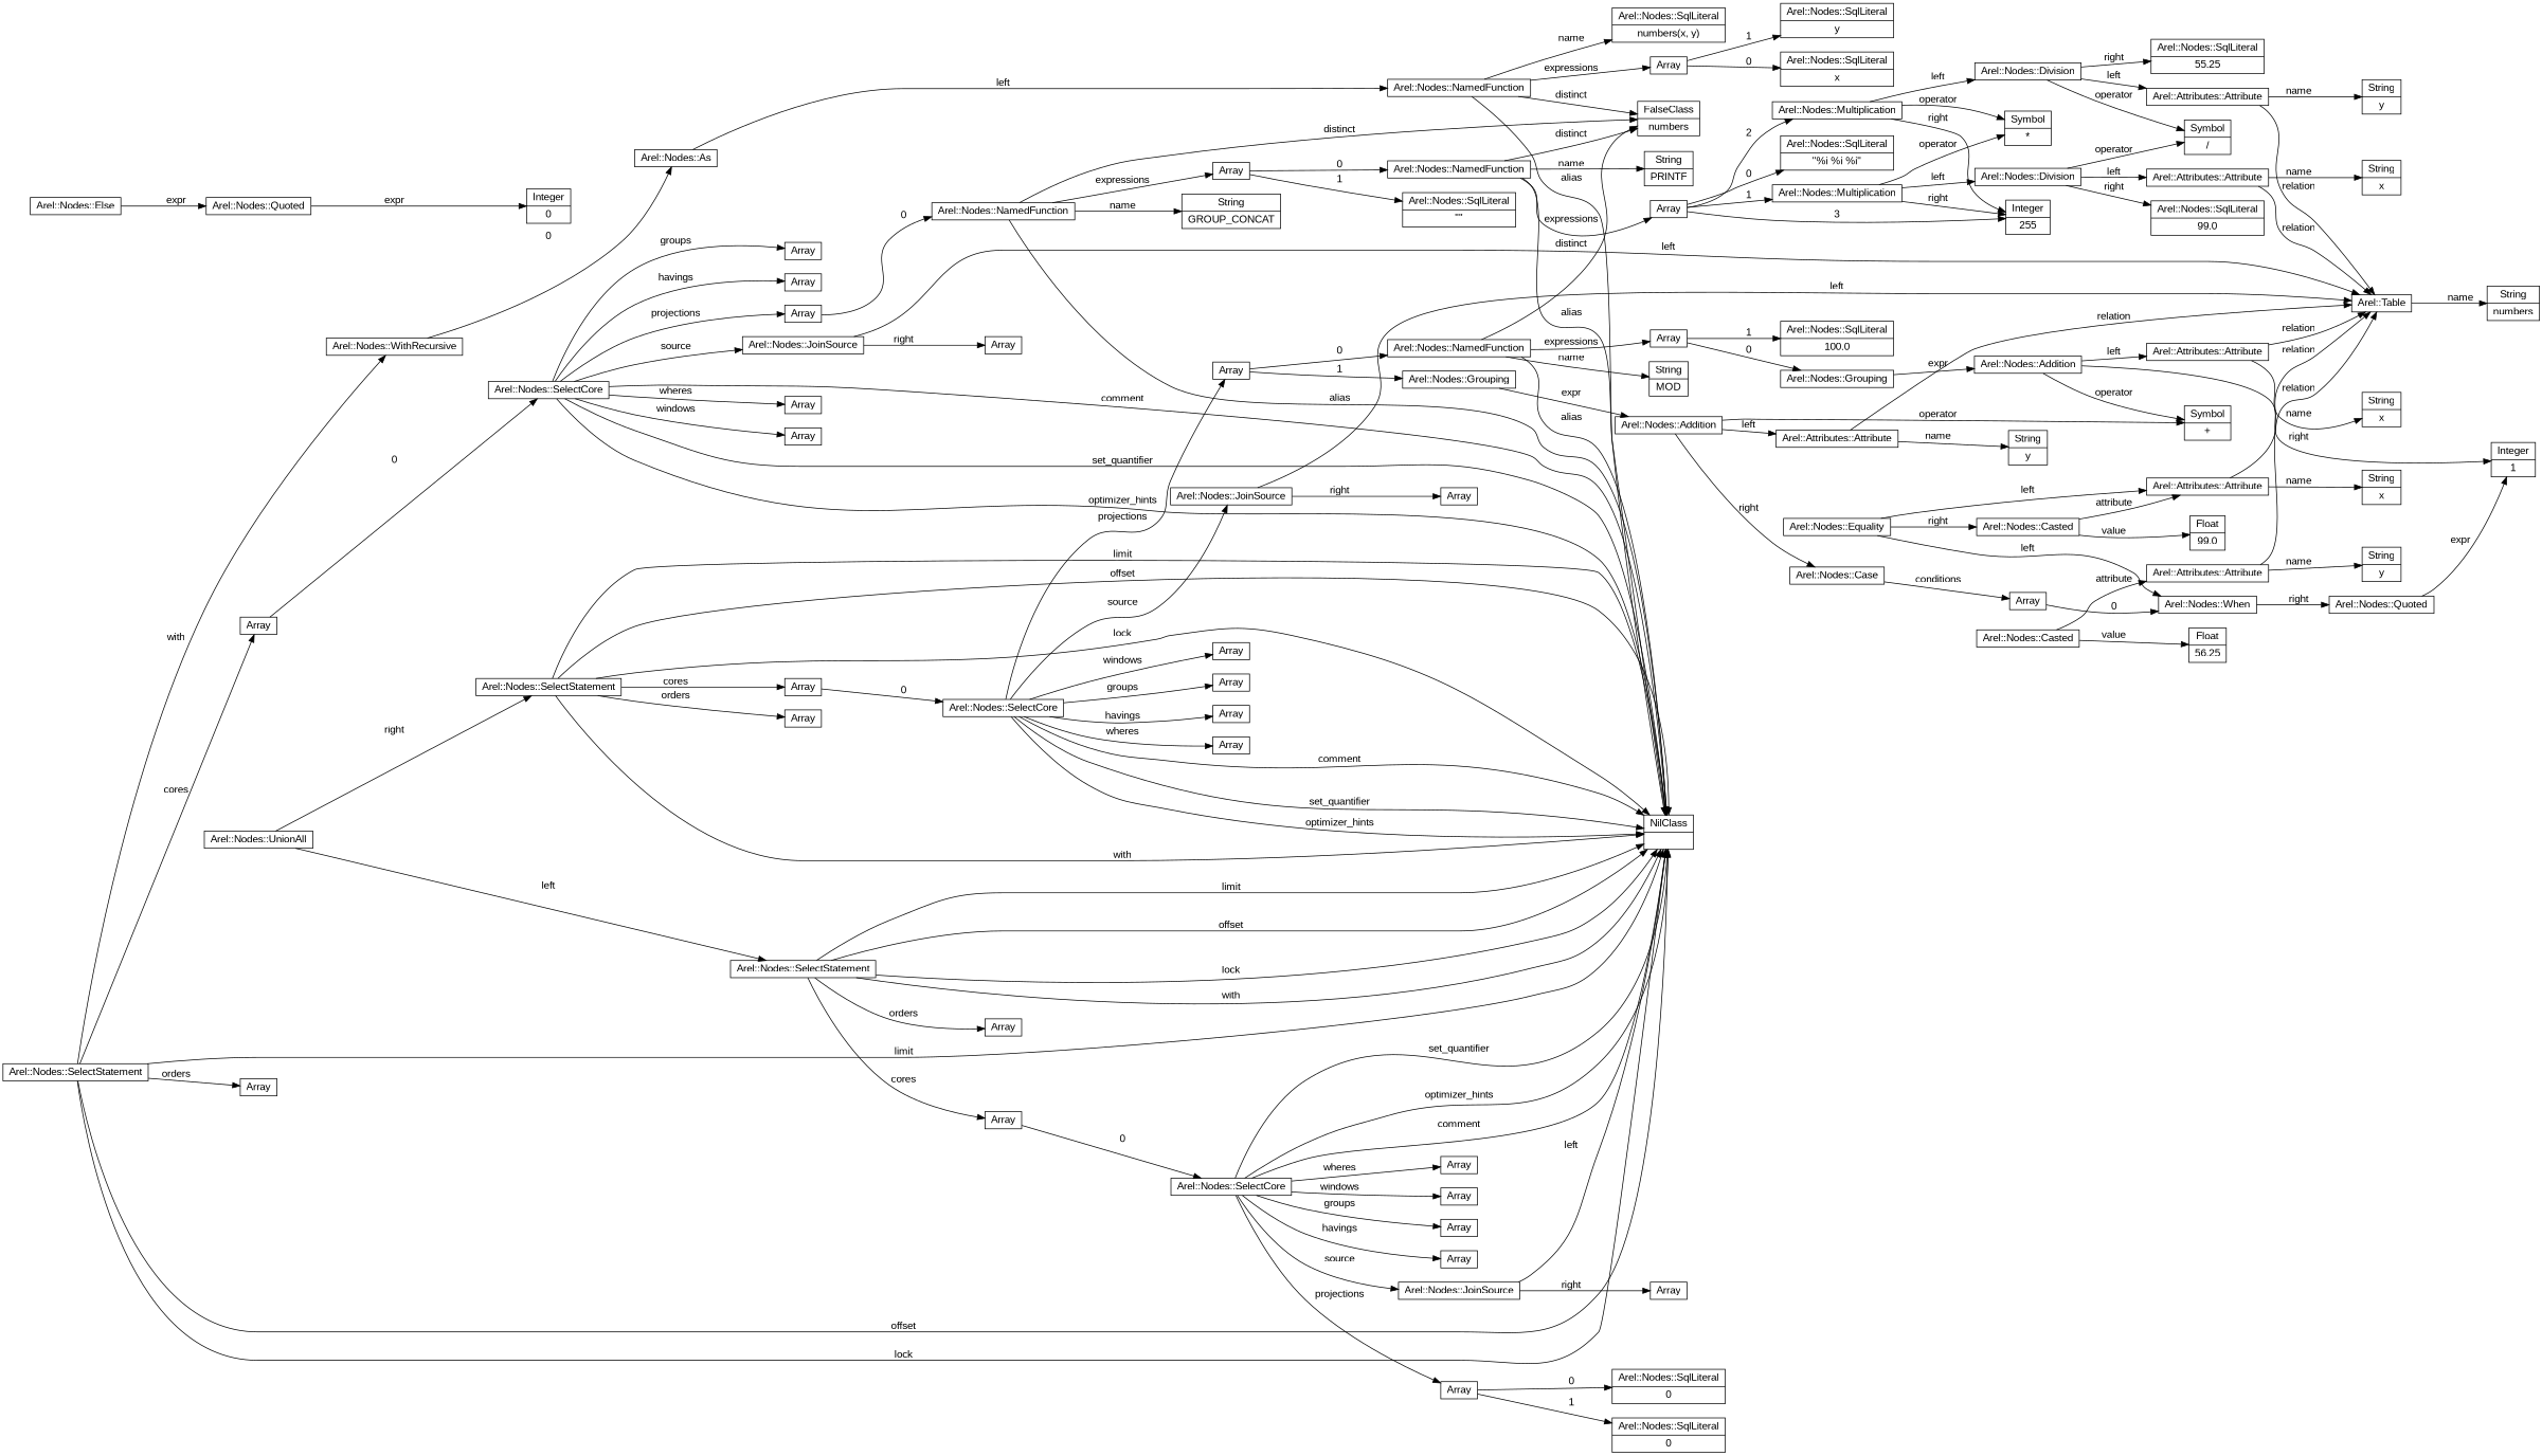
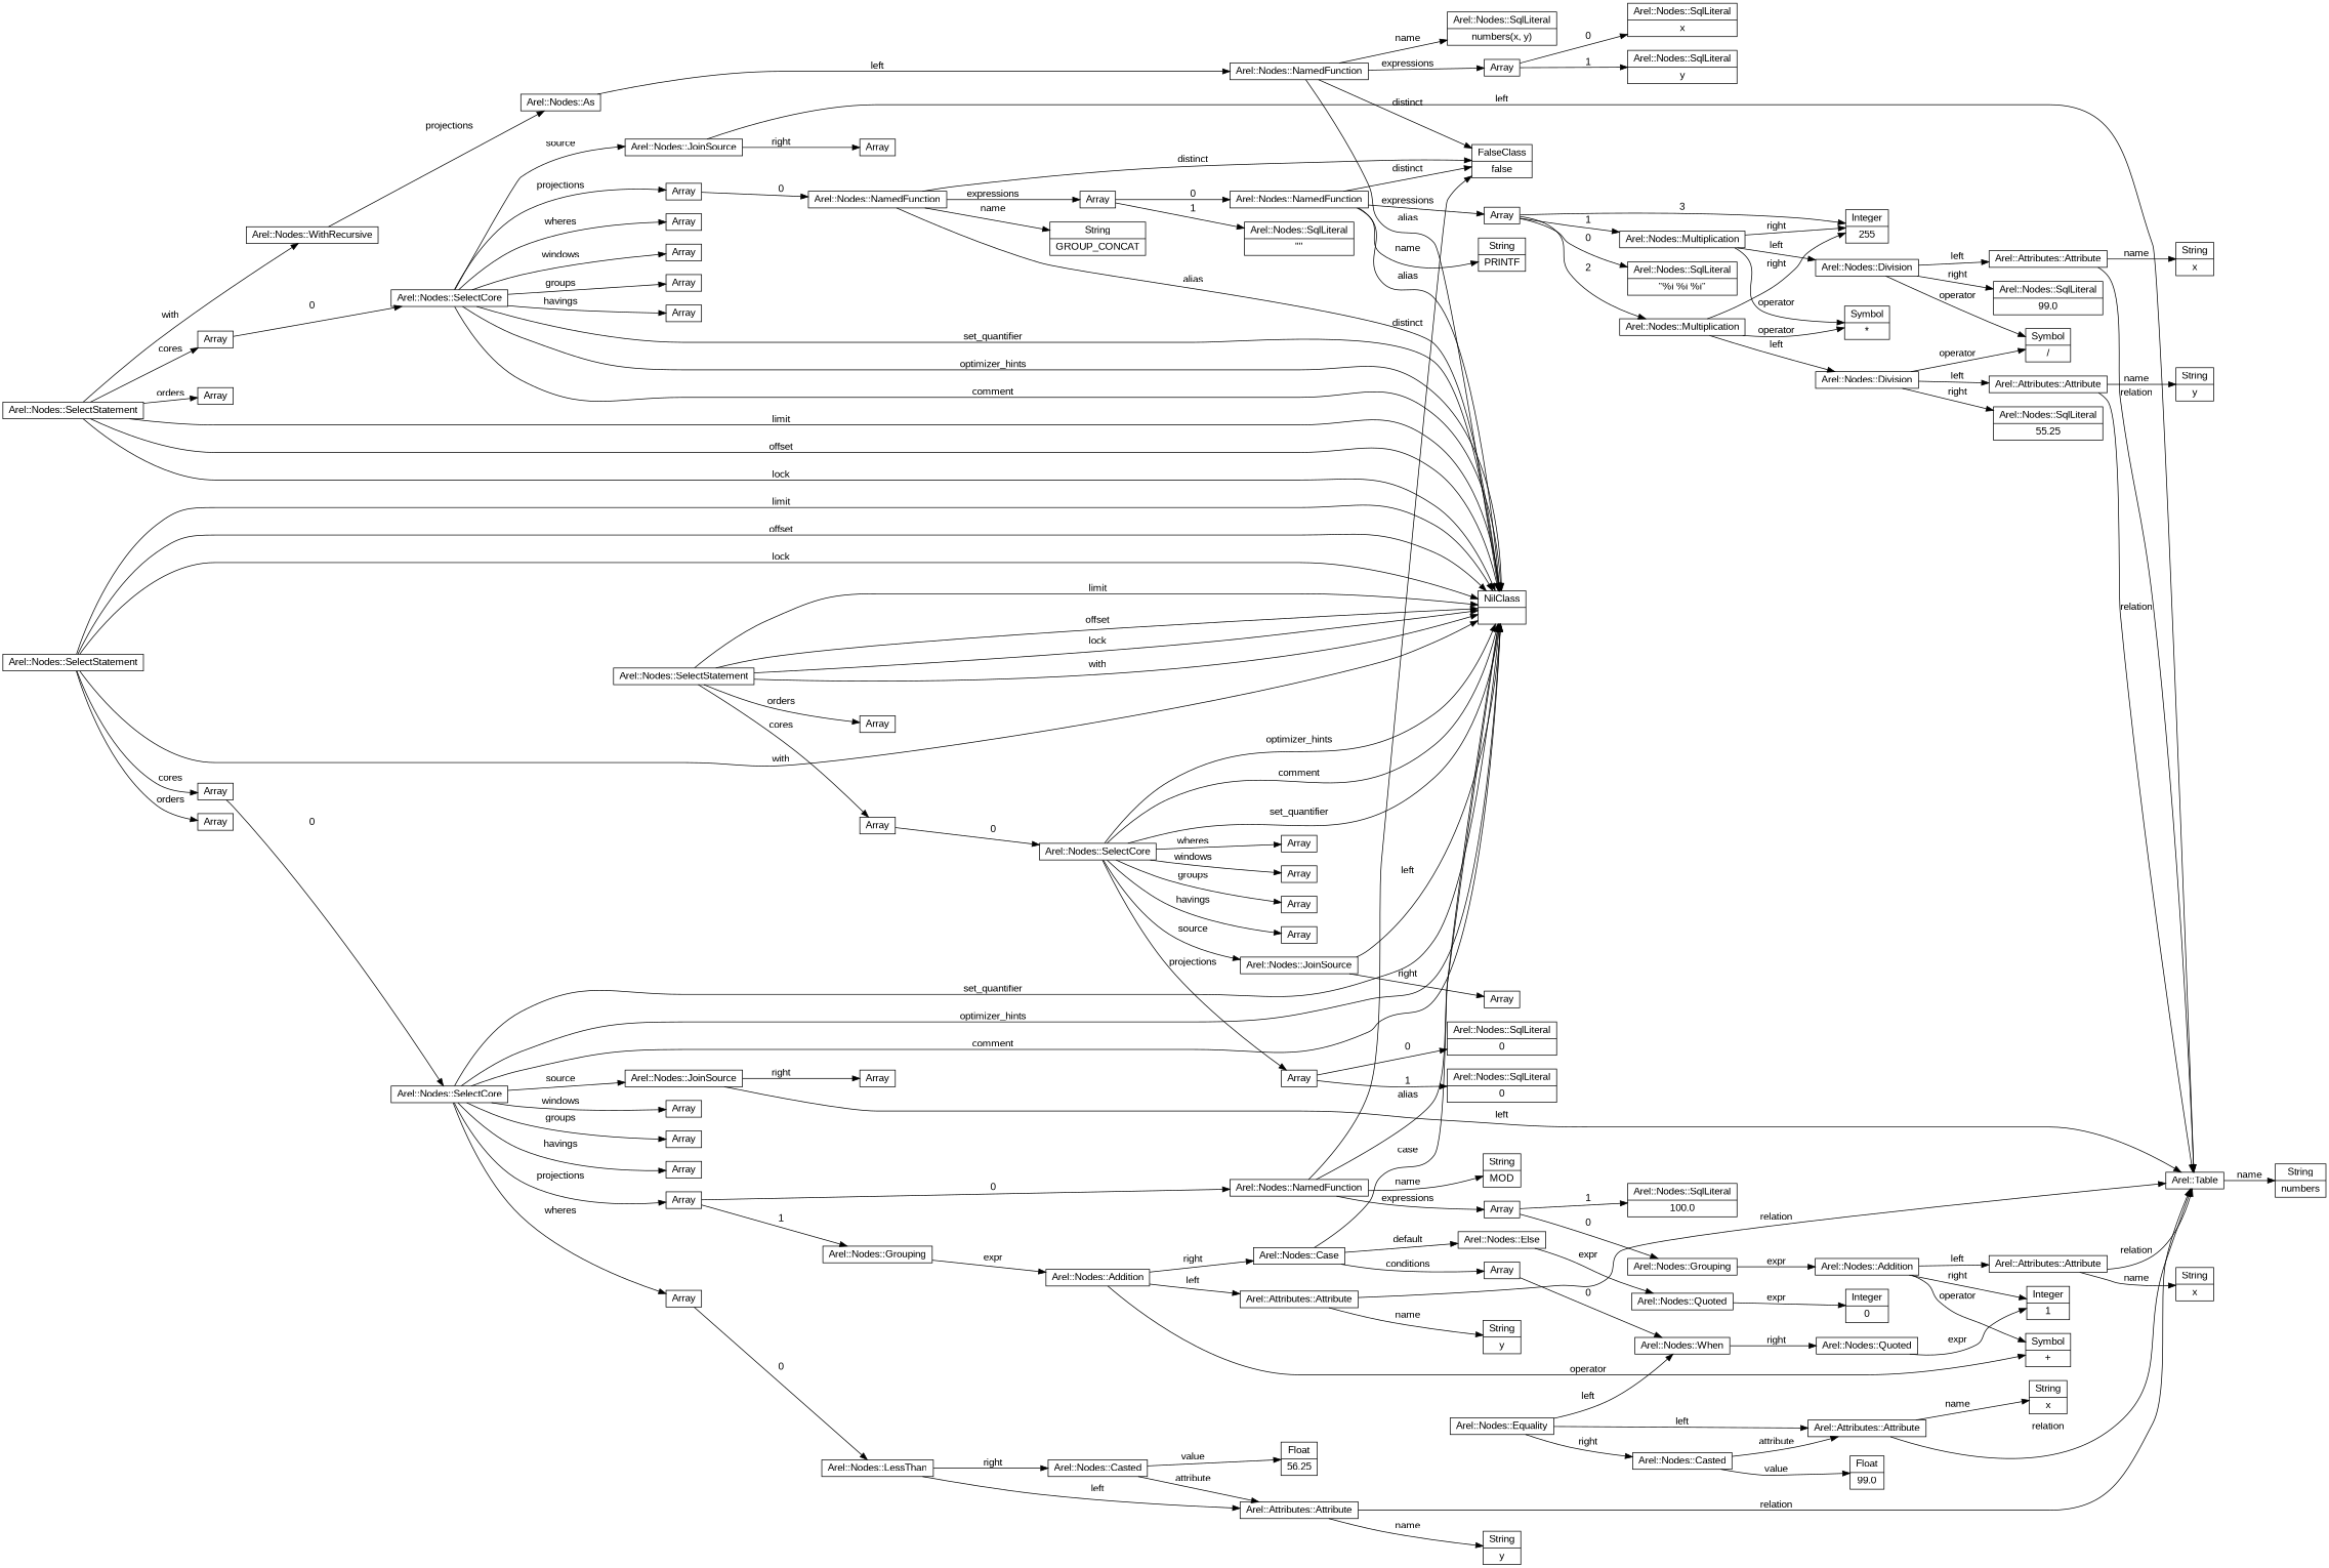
  digraph {
    fontname="Liberation Sans"
    rankdir=LR
    node [fontname="Liberation Sans" shape=record]
    edge [fontname="Liberation Sans"]
    n1 [height=0.25 label="<f0>Arel::Nodes::SelectStatement" width=0.375]
    n2 [height=0.25 label="<f0>Array" width=0.375]
    n3 [height=0.25 label="<f0>NilClass|<f1>" width=0.375]
    n4 [height=0.25 label="<f0>Array" width=0.375]
    n5 [height=0.25 label="<f0>Arel::Nodes::WithRecursive" width=0.375]
    n6 [height=0.25 label="<f0>Arel::Nodes::SelectCore" width=0.375]
    n7 [height=0.25 label="<f0>Arel::Nodes::As" width=0.375]
    n8 [height=0.25 label="<f0>Arel::Nodes::JoinSource" width=0.375]
    n9 [height=0.25 label="<f0>Array" width=0.375]
    n10 [height=0.25 label="<f0>Array" width=0.375]
    n11 [height=0.25 label="<f0>Array" width=0.375]
    n12 [height=0.25 label="<f0>Array" width=0.375]
    n13 [height=0.25 label="<f0>Array" width=0.375]
    n14 [height=0.25 label="<f0>Arel::Table" width=0.375]
    n15 [height=0.25 label="<f0>Array" width=0.375]
    n16 [height=0.25 label="<f0>Arel::Nodes::NamedFunction" width=0.375]
    n17 [height=0.25 label="<f0>String|<f1>numbers" width=0.375]
    n18 [height=0.25 label="<f0>String|<f1>GROUP_CONCAT" width=0.375]
    n19 [height=0.25 label="<f0>Array" width=0.375]
-   n20 [height=0.25 label="<f0>FalseClass|<f1>numbers" width=0.375]
+   n20 [height=0.25 label="<f0>FalseClass|<f1>false" width=0.375]
    n21 [height=0.25 label="<f0>Arel::Nodes::NamedFunction" width=0.375]
    n22 [height=0.25 label="<f0>Arel::Nodes::SqlLiteral|<f1>\"\"" width=0.375]
    n23 [height=0.25 label="<f0>String|<f1>PRINTF" width=0.375]
    n24 [height=0.25 label="<f0>Array" width=0.375]
    n25 [height=0.25 label="<f0>Arel::Nodes::SqlLiteral|<f1>\"%i %i %i\"" width=0.375]
    n26 [height=0.25 label="<f0>Arel::Nodes::Multiplication" width=0.375]
    n27 [height=0.25 label="<f0>Integer|<f1>255" width=0.375]
    n28 [height=0.25 label="<f0>Arel::Nodes::Multiplication" width=0.375]
    n29 [height=0.25 label="<f0>Symbol|<f1>*" width=0.375]
    n30 [height=0.25 label="<f0>Arel::Nodes::Division" width=0.375]
    n31 [height=0.25 label="<f0>Arel::Nodes::Division" width=0.375]
    n32 [height=0.25 label="<f0>Symbol|<f1>/" width=0.375]
    n33 [height=0.25 label="<f0>Arel::Attributes::Attribute" width=0.375]
    n34 [height=0.25 label="<f0>Arel::Nodes::SqlLiteral|<f1>99.0" width=0.375]
    n35 [height=0.25 label="<f0>String|<f1>x" width=0.375]
    n36 [height=0.25 label="<f0>Arel::Attributes::Attribute" width=0.375]
    n37 [height=0.25 label="<f0>Arel::Nodes::SqlLiteral|<f1>55.25" width=0.375]
    n38 [height=0.25 label="<f0>String|<f1>y" width=0.375]
    n39 [height=0.25 label="<f0>Arel::Nodes::NamedFunction" width=0.375]
    n40 [height=0.25 label="<f0>Arel::Nodes::SqlLiteral|<f1>numbers(x, y)" width=0.375]
    n41 [height=0.25 label="<f0>Array" width=0.375]
-   n42 [height=0.25 label="<f0>Arel::Nodes::UnionAll" width=0.375]
    n43 [height=0.25 label="<f0>Arel::Nodes::SelectStatement" width=0.375]
    n44 [height=0.25 label="<f0>Arel::Nodes::SelectStatement" width=0.375]
    n45 [height=0.25 label="<f0>Arel::Nodes::SqlLiteral|<f1>x" width=0.375]
    n46 [height=0.25 label="<f0>Arel::Nodes::SqlLiteral|<f1>y" width=0.375]
    n47 [height=0.25 label="<f0>Array" width=0.375]
    n48 [height=0.25 label="<f0>Array" width=0.375]
    n49 [height=0.25 label="<f0>Array" width=0.375]
    n50 [height=0.25 label="<f0>Array" width=0.375]
    n51 [height=0.25 label="<f0>Arel::Nodes::SelectCore" width=0.375]
    n52 [height=0.25 label="<f0>Arel::Nodes::JoinSource" width=0.375]
    n53 [height=0.25 label="<f0>Array" width=0.375]
    n54 [height=0.25 label="<f0>Array" width=0.375]
    n55 [height=0.25 label="<f0>Array" width=0.375]
    n56 [height=0.25 label="<f0>Array" width=0.375]
    n57 [height=0.25 label="<f0>Array" width=0.375]
    n58 [height=0.25 label="<f0>Array" width=0.375]
    n59 [height=0.25 label="<f0>Arel::Nodes::SqlLiteral|<f1>0" width=0.375]
    n60 [height=0.25 label="<f0>Arel::Nodes::SqlLiteral|<f1>0" width=0.375]
    n61 [height=0.25 label="<f0>Arel::Nodes::SelectCore" width=0.375]
    n62 [height=0.25 label="<f0>Arel::Nodes::JoinSource" width=0.375]
    n63 [height=0.25 label="<f0>Array" width=0.375]
    n64 [height=0.25 label="<f0>Array" width=0.375]
    n65 [height=0.25 label="<f0>Array" width=0.375]
    n66 [height=0.25 label="<f0>Array" width=0.375]
    n67 [height=0.25 label="<f0>Array" width=0.375]
    n68 [height=0.25 label="<f0>Array" width=0.375]
    n69 [height=0.25 label="<f0>Arel::Nodes::NamedFunction" width=0.375]
    n70 [height=0.25 label="<f0>Arel::Nodes::Grouping" width=0.375]
+   n71 [height=0.25 label="<f0>Arel::Nodes::LessThan" width=0.375]
    n72 [height=0.25 label="<f0>String|<f1>MOD" width=0.375]
    n73 [height=0.25 label="<f0>Array" width=0.375]
    n74 [height=0.25 label="<f0>Arel::Nodes::Addition" width=0.375]
    n75 [height=0.25 label="<f0>Arel::Nodes::Grouping" width=0.375]
    n76 [height=0.25 label="<f0>Arel::Nodes::SqlLiteral|<f1>100.0" width=0.375]
    n77 [height=0.25 label="<f0>Arel::Nodes::Addition" width=0.375]
    n78 [height=0.25 label="<f0>Symbol|<f1>+" width=0.375]
    n79 [height=0.25 label="<f0>Arel::Attributes::Attribute" width=0.375]
    n80 [height=0.25 label="<f0>Integer|<f1>1" width=0.375]
    n81 [height=0.25 label="<f0>String|<f1>x" width=0.375]
    n82 [height=0.25 label="<f0>Arel::Attributes::Attribute" width=0.375]
    n83 [height=0.25 label="<f0>Arel::Nodes::Case" width=0.375]
    n84 [height=0.25 label="<f0>String|<f1>y" width=0.375]
    n85 [height=0.25 label="<f0>Array" width=0.375]
    n86 [height=0.25 label="<f0>Arel::Nodes::Else" width=0.375]
    n87 [height=0.25 label="<f0>Arel::Nodes::When" width=0.375]
    n88 [height=0.25 label="<f0>Arel::Nodes::Quoted" width=0.375]
    n89 [height=0.25 label="<f0>Arel::Nodes::Quoted" width=0.375]
    n90 [height=0.25 label="<f0>Arel::Nodes::Equality" width=0.375]
    n91 [height=0.25 label="<f0>Arel::Attributes::Attribute" width=0.375]
    n92 [height=0.25 label="<f0>Arel::Nodes::Casted" width=0.375]
    n93 [height=0.25 label="<f0>String|<f1>x" width=0.375]
    n94 [height=0.25 label="<f0>Float|<f1>99.0" width=0.375]
    n95 [height=0.25 label="<f0>Integer|<f1>0" width=0.375]
    n96 [height=0.25 label="<f0>Arel::Attributes::Attribute" width=0.375]
    n97 [height=0.25 label="<f0>Arel::Nodes::Casted" width=0.375]
    n98 [height=0.25 label="<f0>String|<f1>y" width=0.375]
    n99 [height=0.25 label="<f0>Float|<f1>56.25" width=0.375]
    n1 -> n2 [label=cores]
    n1 -> n3 [label=limit]
    n1 -> n3 [label=offset]
    n1 -> n3 [label=lock]
    n1 -> n4 [label=orders]
    n1 -> n5 [label=with]
    n2 -> n6 [label=0]
-   n5 -> n7 [label=0]
+   n5 -> n7 [label=projections]
    n6 -> n3 [label=comment]
    n6 -> n3 [label=set_quantifier]
    n6 -> n3 [label=optimizer_hints]
    n6 -> n8 [label=source]
    n6 -> n9 [label=projections]
    n6 -> n10 [label=wheres]
    n6 -> n11 [label=windows]
    n6 -> n12 [label=groups]
    n6 -> n13 [label=havings]
    n7 -> n39 [label=left]
    n8 -> n14 [label=left]
    n8 -> n15 [label=right]
    n9 -> n16 [label=0]
    n14 -> n17 [label=name]
    n16 -> n3 [label=alias]
    n16 -> n18 [label=name]
    n16 -> n19 [label=expressions]
    n16 -> n20 [label=distinct]
    n19 -> n21 [label=0]
    n19 -> n22 [label=1]
    n21 -> n3 [label=alias]
    n21 -> n20 [label=distinct]
    n21 -> n23 [label=name]
    n21 -> n24 [label=expressions]
    n24 -> n25 [label=0]
    n24 -> n26 [label=1]
    n24 -> n27 [label=3]
    n24 -> n28 [label=2]
    n26 -> n27 [label=right]
    n26 -> n29 [label=operator]
    n26 -> n30 [label=left]
    n28 -> n27 [label=right]
    n28 -> n29 [label=operator]
    n28 -> n31 [label=left]
    n30 -> n32 [label=operator]
    n30 -> n33 [label=left]
    n30 -> n34 [label=right]
    n31 -> n32 [label=operator]
    n31 -> n36 [label=left]
    n31 -> n37 [label=right]
    n33 -> n14 [label=relation]
    n33 -> n35 [label=name]
    n36 -> n14 [label=relation]
    n36 -> n38 [label=name]
    n39 -> n3 [label=alias]
    n39 -> n20 [label=distinct]
    n39 -> n40 [label=name]
    n39 -> n41 [label=expressions]
    n41 -> n45 [label=0]
    n41 -> n46 [label=1]
-   n42 -> n43 [label=left]
-   n42 -> n44 [label=right]
    n43 -> n3 [label=limit]
    n43 -> n3 [label=offset]
    n43 -> n3 [label=lock]
    n43 -> n3 [label=with]
    n43 -> n47 [label=cores]
    n43 -> n48 [label=orders]
    n44 -> n3 [label=limit]
    n44 -> n3 [label=offset]
    n44 -> n3 [label=lock]
    n44 -> n3 [label=with]
    n44 -> n49 [label=cores]
    n44 -> n50 [label=orders]
    n47 -> n51 [label=0]
    n49 -> n61 [label=0]
    n51 -> n3 [label=comment]
    n51 -> n3 [label=set_quantifier]
    n51 -> n3 [label=optimizer_hints]
    n51 -> n52 [label=source]
    n51 -> n53 [label=projections]
    n51 -> n54 [label=wheres]
    n51 -> n55 [label=windows]
    n51 -> n56 [label=groups]
    n51 -> n57 [label=havings]
    n52 -> n3 [label=left]
    n52 -> n58 [label=right]
    n53 -> n59 [label=0]
    n53 -> n60 [label=1]
    n61 -> n3 [label=comment]
    n61 -> n3 [label=set_quantifier]
    n61 -> n3 [label=optimizer_hints]
    n61 -> n62 [label=source]
    n61 -> n63 [label=projections]
    n61 -> n64 [label=wheres]
    n61 -> n65 [label=windows]
    n61 -> n66 [label=groups]
    n61 -> n67 [label=havings]
    n62 -> n14 [label=left]
    n62 -> n68 [label=right]
    n63 -> n69 [label=0]
    n63 -> n70 [label=1]
+   n64 -> n71 [label=0]
    n69 -> n3 [label=alias]
    n69 -> n20 [label=distinct]
    n69 -> n72 [label=name]
    n69 -> n73 [label=expressions]
    n70 -> n74 [label=expr]
+   n71 -> n96 [label=left]
+   n71 -> n97 [label=right]
    n73 -> n75 [label=0]
    n73 -> n76 [label=1]
    n74 -> n78 [label=operator]
    n74 -> n82 [label=left]
    n74 -> n83 [label=right]
    n75 -> n77 [label=expr]
    n77 -> n78 [label=operator]
    n77 -> n79 [label=left]
    n77 -> n80 [label=right]
    n79 -> n14 [label=relation]
    n79 -> n81 [label=name]
    n82 -> n14 [label=relation]
    n82 -> n84 [label=name]
+   n83 -> n3 [label=case]
    n83 -> n85 [label=conditions]
+   n83 -> n86 [label=default]
    n85 -> n87 [label=0]
    n86 -> n88 [label=expr]
    n87 -> n89 [label=right]
    n88 -> n95 [label=expr]
    n89 -> n80 [label=expr]
    n90 -> n87 [label=left]
    n90 -> n91 [label=left]
    n90 -> n92 [label=right]
    n91 -> n14 [label=relation]
    n91 -> n93 [label=name]
    n92 -> n91 [label=attribute]
    n92 -> n94 [label=value]
    n96 -> n14 [label=relation]
    n96 -> n98 [label=name]
    n97 -> n96 [label=attribute]
    n97 -> n99 [label=value]
  }
